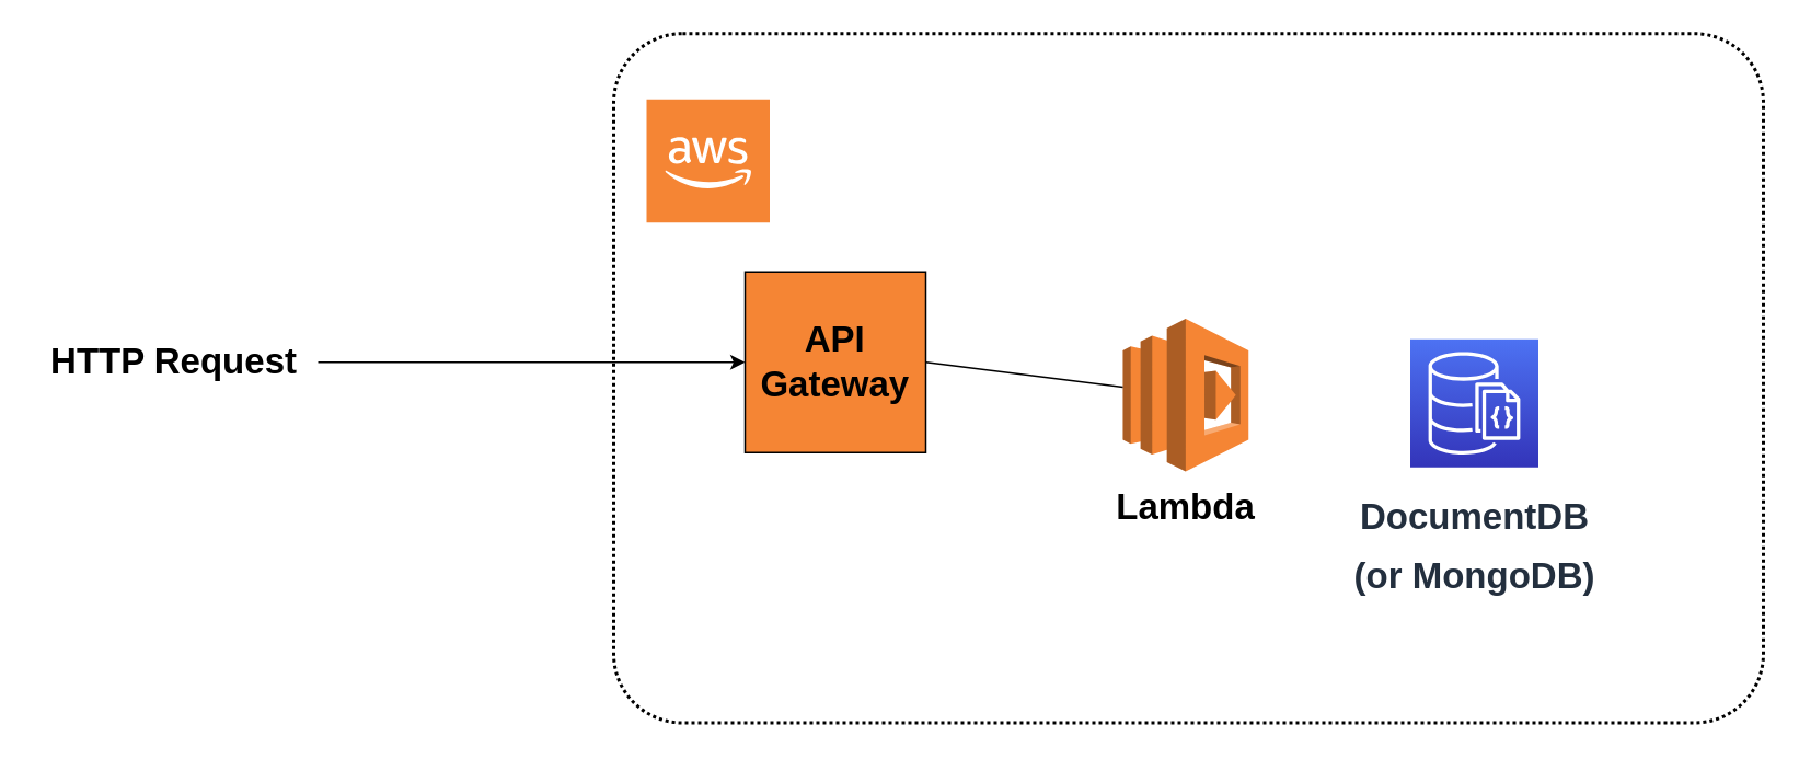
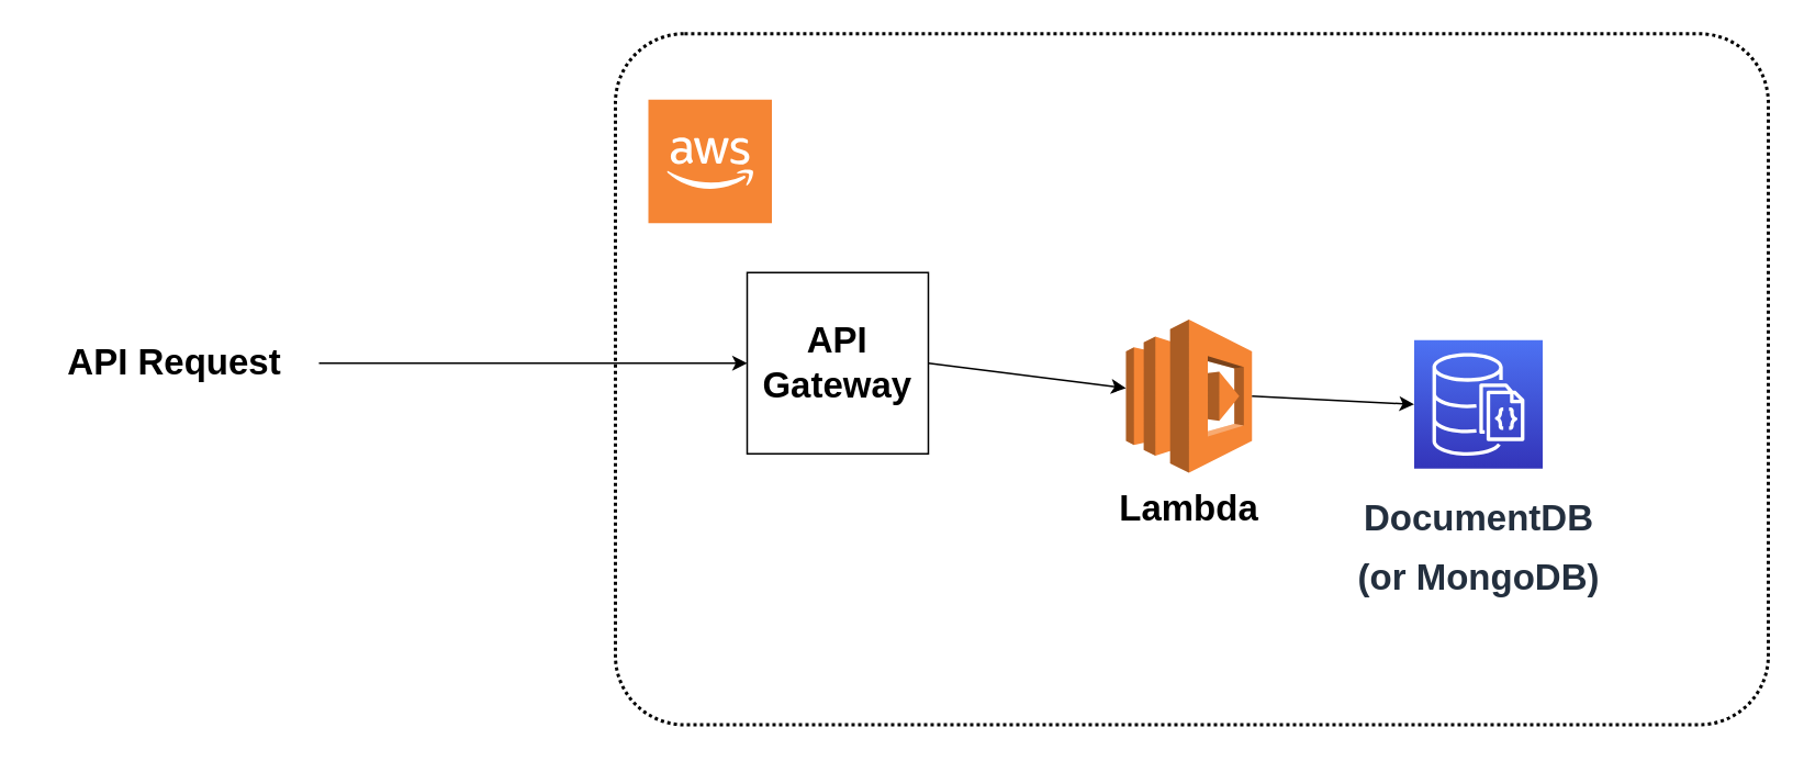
  <mxCell id="0" />
  <mxCell id="1" parent="0" />
  <mxCell id="2" value="" style="outlineConnect=0;dashed=0;verticalLabelPosition=bottom;verticalAlign=top;align=center;html=1;shape=mxgraph.aws3.cloud_2;fillColor=#F58534;gradientColor=none;" parent="1" vertex="1"><mxGeometry x="393" y="60" width="75" height="75" as="geometry" /></mxCell>
  <mxCell id="3" value="" style="rounded=1;arcSize=10;dashed=1;fillColor=none;gradientColor=none;dashPattern=1 1;strokeWidth=2;" parent="1" vertex="1"><mxGeometry x="373" y="20" width="700" height="419.5" as="geometry" /></mxCell>
  <mxCell id="4" value="" style="endArrow=classic;html=1;rounded=0;fontStyle=1;fontSize=15;" parent="1" target="6" edge="1"><mxGeometry width="50" height="50" relative="1" as="geometry"><mxPoint x="193" y="220" as="sourcePoint" /><mxPoint x="673" y="340" as="targetPoint" /><Array as="points"><mxPoint x="253" y="220" /></Array></mxGeometry></mxCell>
- <mxCell id="5" value="HTTP Request" style="text;html=1;align=center;verticalAlign=middle;resizable=0;points=[];autosize=1;strokeColor=none;fillColor=none;fontSize=22;fontStyle=1" parent="1" vertex="1"><mxGeometry x="20" y="200" width="170" height="40" as="geometry" /></mxCell>
- <mxCell id="6" value="&lt;div&gt;&lt;b&gt;API Gateway&lt;/b&gt;&lt;/div&gt;" style="whiteSpace=wrap;html=1;aspect=fixed;fontSize=22;fillColor=#f58534;" parent="1" vertex="1"><mxGeometry x="453" y="165" width="110" height="110" as="geometry" /></mxCell>
+ <mxCell id="5" value="API Request" style="text;html=1;align=center;verticalAlign=middle;resizable=0;points=[];autosize=1;strokeColor=none;fillColor=none;fontSize=22;fontStyle=1" parent="1" vertex="1"><mxGeometry x="20" y="200" width="170" height="40" as="geometry" /></mxCell>
+ <mxCell id="6" value="&lt;div&gt;&lt;b&gt;API Gateway&lt;/b&gt;&lt;/div&gt;" style="whiteSpace=wrap;html=1;aspect=fixed;fontSize=22;" parent="1" vertex="1"><mxGeometry x="453" y="165" width="110" height="110" as="geometry" /></mxCell>
  <mxCell id="7" value="&lt;p style=&quot;line-height: 0;&quot;&gt;&lt;b&gt;&lt;font style=&quot;font-size: 22px;&quot;&gt;Lambda&lt;/font&gt;&lt;/b&gt;&lt;/p&gt;" style="outlineConnect=0;dashed=0;verticalLabelPosition=bottom;verticalAlign=top;align=center;html=1;shape=mxgraph.aws3.lambda;fillColor=#F58534;gradientColor=none;fontSize=15;" parent="1" vertex="1"><mxGeometry x="683" y="193.5" width="76.5" height="93" as="geometry" /></mxCell>
- <mxCell id="8" value="" style="endArrow=none;html=1;rounded=0;fontSize=15;exitX=1;exitY=0.5;exitDx=0;exitDy=0;" parent="1" source="6" target="7" edge="1"><mxGeometry width="50" height="50" relative="1" as="geometry"><mxPoint x="623" y="390" as="sourcePoint" /><mxPoint x="673" y="340" as="targetPoint" /></mxGeometry></mxCell>
+ <mxCell id="8" value="" style="endArrow=classic;html=1;rounded=0;fontSize=15;exitX=1;exitY=0.5;exitDx=0;exitDy=0;" parent="1" source="6" target="7" edge="1"><mxGeometry width="50" height="50" relative="1" as="geometry"><mxPoint x="623" y="390" as="sourcePoint" /><mxPoint x="673" y="340" as="targetPoint" /></mxGeometry></mxCell>
  <mxCell id="9" value="&lt;p style=&quot;line-height: 1.1;&quot;&gt;&lt;b&gt;&lt;font style=&quot;font-size: 22px;&quot;&gt;DocumentDB &lt;br&gt;&lt;/font&gt;&lt;/b&gt;&lt;/p&gt;&lt;p style=&quot;line-height: 1.1;&quot;&gt;&lt;b&gt;&lt;font style=&quot;font-size: 22px;&quot;&gt;(or MongoDB)&lt;/font&gt;&lt;/b&gt;&lt;/p&gt;" style="sketch=0;points=[[0,0,0],[0.25,0,0],[0.5,0,0],[0.75,0,0],[1,0,0],[0,1,0],[0.25,1,0],[0.5,1,0],[0.75,1,0],[1,1,0],[0,0.25,0],[0,0.5,0],[0,0.75,0],[1,0.25,0],[1,0.5,0],[1,0.75,0]];outlineConnect=0;fontColor=#232F3E;gradientColor=#4D72F3;gradientDirection=north;fillColor=#3334B9;strokeColor=#ffffff;dashed=0;verticalLabelPosition=bottom;verticalAlign=top;align=center;html=1;fontSize=12;fontStyle=0;aspect=fixed;shape=mxgraph.aws4.resourceIcon;resIcon=mxgraph.aws4.documentdb_with_mongodb_compatibility;" parent="1" vertex="1"><mxGeometry x="858" y="206" width="78" height="78" as="geometry" /></mxCell>
+ <mxCell id="10" value="" style="endArrow=classic;html=1;rounded=0;fontSize=22;entryX=0;entryY=0.5;entryDx=0;entryDy=0;entryPerimeter=0;exitX=1;exitY=0.5;exitDx=0;exitDy=0;exitPerimeter=0;" parent="1" source="7" target="9" edge="1"><mxGeometry width="50" height="50" relative="1" as="geometry"><mxPoint x="623" y="390" as="sourcePoint" /><mxPoint x="673" y="340" as="targetPoint" /></mxGeometry></mxCell>
